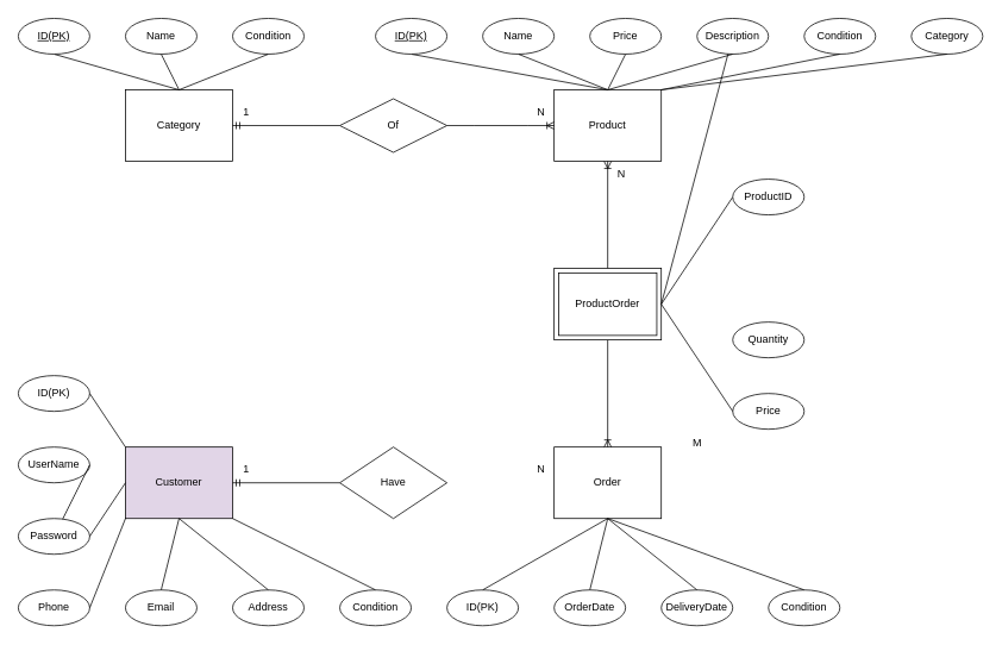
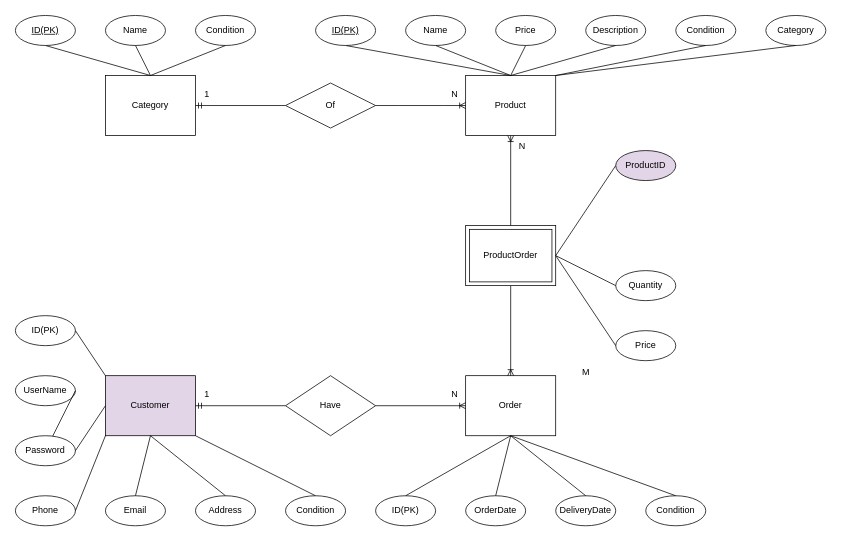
  <mxCell id="0" />
  <mxCell id="1" parent="0" />
  <mxCell id="2" value="Category" style="whiteSpace=wrap;html=1;align=center;direction=west;" vertex="1" parent="1"><mxGeometry x="140" y="100" width="120" height="80" as="geometry" /></mxCell>
  <mxCell id="3" value="Name" style="ellipse;whiteSpace=wrap;html=1;align=center;" vertex="1" parent="1"><mxGeometry x="140" width="80" height="40" as="geometry" y="20" /></mxCell>
  <mxCell id="4" value="Condition" style="ellipse;whiteSpace=wrap;html=1;align=center;" vertex="1" parent="1"><mxGeometry x="260" width="80" height="40" as="geometry" y="20" /></mxCell>
  <mxCell id="5" value="" style="endArrow=none;html=1;rounded=0;exitX=0.5;exitY=1;exitDx=0;exitDy=0;entryX=0.5;entryY=1;entryDx=0;entryDy=0;" edge="1" parent="1" target="2"><mxGeometry relative="1" as="geometry"><mxPoint x="60" y="60" as="sourcePoint" /><mxPoint x="240" y="140" as="targetPoint" /></mxGeometry></mxCell>
  <mxCell id="6" value="" style="endArrow=none;html=1;rounded=0;exitX=0.5;exitY=1;exitDx=0;exitDy=0;" edge="1" parent="1" source="3"><mxGeometry relative="1" as="geometry"><mxPoint x="230" y="120" as="sourcePoint" /><mxPoint x="200" y="100" as="targetPoint" /></mxGeometry></mxCell>
  <mxCell id="7" value="" style="endArrow=none;html=1;rounded=0;entryX=0.5;entryY=1;entryDx=0;entryDy=0;exitX=0.5;exitY=1;exitDx=0;exitDy=0;" edge="1" parent="1" source="2" target="4"><mxGeometry relative="1" as="geometry"><mxPoint x="280" y="140" as="sourcePoint" /><mxPoint x="440" y="140" as="targetPoint" /></mxGeometry></mxCell>
  <mxCell id="8" value="Product" style="whiteSpace=wrap;html=1;" vertex="1" parent="1"><mxGeometry x="620" y="100" width="120" height="80" as="geometry" /></mxCell>
  <mxCell id="9" value="" style="edgeStyle=entityRelationEdgeStyle;fontSize=12;html=1;endArrow=ERoneToMany;rounded=0;entryX=0;entryY=0.5;entryDx=0;entryDy=0;exitX=1;exitY=0.5;exitDx=0;exitDy=0;" edge="1" parent="1" target="8"><mxGeometry width="100" height="100" relative="1" as="geometry"><mxPoint x="500" y="140" as="sourcePoint" /><mxPoint x="620" y="300" as="targetPoint" /></mxGeometry></mxCell>
  <mxCell id="10" value="Name" style="ellipse;whiteSpace=wrap;html=1;align=center;" vertex="1" parent="1"><mxGeometry x="540" width="80" height="40" as="geometry" y="20" /></mxCell>
  <mxCell id="11" value="Price" style="ellipse;whiteSpace=wrap;html=1;align=center;" vertex="1" parent="1"><mxGeometry x="660" width="80" height="40" as="geometry" y="20" /></mxCell>
  <mxCell id="12" value="Description" style="ellipse;whiteSpace=wrap;html=1;align=center;" vertex="1" parent="1"><mxGeometry x="780" width="80" height="40" as="geometry" y="20" /></mxCell>
  <mxCell id="13" value="ID(PK)" style="ellipse;whiteSpace=wrap;html=1;align=center;fontStyle=4;" vertex="1" parent="1"><mxGeometry width="80" height="40" as="geometry" x="20" y="20" /></mxCell>
  <mxCell id="14" value="Condition" style="ellipse;whiteSpace=wrap;html=1;align=center;" vertex="1" parent="1"><mxGeometry x="900" width="80" height="40" as="geometry" y="20" /></mxCell>
  <mxCell id="15" value="Category" style="ellipse;whiteSpace=wrap;html=1;align=center;" vertex="1" parent="1"><mxGeometry x="1020" width="80" height="40" as="geometry" y="20" /></mxCell>
  <mxCell id="16" value="" style="endArrow=none;html=1;rounded=0;exitX=0.5;exitY=1;exitDx=0;exitDy=0;entryX=0.5;entryY=0;entryDx=0;entryDy=0;" edge="1" parent="1" target="8"><mxGeometry relative="1" as="geometry"><mxPoint x="460" y="60" as="sourcePoint" /><mxPoint x="640" y="80" as="targetPoint" /></mxGeometry></mxCell>
  <mxCell id="17" value="" style="endArrow=none;html=1;rounded=0;exitX=0.5;exitY=1;exitDx=0;exitDy=0;entryX=0.5;entryY=0;entryDx=0;entryDy=0;" edge="1" parent="1" source="10" target="8"><mxGeometry relative="1" as="geometry"><mxPoint x="620" y="80" as="sourcePoint" /><mxPoint x="780" y="80" as="targetPoint" /></mxGeometry></mxCell>
  <mxCell id="18" value="" style="endArrow=none;html=1;rounded=0;exitX=0.5;exitY=1;exitDx=0;exitDy=0;entryX=0.5;entryY=0;entryDx=0;entryDy=0;" edge="1" parent="1" source="11" target="8"><mxGeometry relative="1" as="geometry"><mxPoint x="670" y="80" as="sourcePoint" /><mxPoint x="830" y="80" as="targetPoint" /></mxGeometry></mxCell>
  <mxCell id="19" value="" style="endArrow=none;html=1;rounded=0;entryX=0.5;entryY=1;entryDx=0;entryDy=0;exitX=0.5;exitY=0;exitDx=0;exitDy=0;" edge="1" parent="1" source="8" target="12"><mxGeometry relative="1" as="geometry"><mxPoint x="750" y="90" as="sourcePoint" /><mxPoint x="910" y="90" as="targetPoint" /></mxGeometry></mxCell>
  <mxCell id="20" value="" style="endArrow=none;html=1;rounded=0;exitX=1;exitY=0;exitDx=0;exitDy=0;entryX=0.5;entryY=1;entryDx=0;entryDy=0;" edge="1" parent="1" source="8" target="14"><mxGeometry relative="1" as="geometry"><mxPoint x="790" y="90" as="sourcePoint" /><mxPoint x="950" y="90" as="targetPoint" /></mxGeometry></mxCell>
  <mxCell id="21" value="" style="endArrow=none;html=1;rounded=0;exitX=1;exitY=0;exitDx=0;exitDy=0;entryX=0.5;entryY=1;entryDx=0;entryDy=0;" edge="1" parent="1" source="8" target="15"><mxGeometry relative="1" as="geometry"><mxPoint x="920" y="100" as="sourcePoint" /><mxPoint x="1080" y="100" as="targetPoint" /></mxGeometry></mxCell>
  <mxCell id="22" value="ID(PK)" style="ellipse;whiteSpace=wrap;html=1;align=center;fontStyle=4;" vertex="1" parent="1"><mxGeometry x="420" width="80" height="40" as="geometry" y="20" /></mxCell>
  <mxCell id="23" value="Customer" style="whiteSpace=wrap;html=1;align=center;fillColor=#e1d5e7;" vertex="1" parent="1"><mxGeometry x="140" y="500" width="120" height="80" as="geometry" /></mxCell>
  <mxCell id="24" value="Order" style="whiteSpace=wrap;html=1;align=center;" vertex="1" parent="1"><mxGeometry x="620" y="500" width="120" height="80" as="geometry" /></mxCell>
  <mxCell id="25" value="Have" style="shape=rhombus;perimeter=rhombusPerimeter;whiteSpace=wrap;html=1;align=center;" vertex="1" parent="1"><mxGeometry x="380" y="500" width="120" height="80" as="geometry" /></mxCell>
  <mxCell id="26" value="Of" style="shape=rhombus;perimeter=rhombusPerimeter;whiteSpace=wrap;html=1;align=center;" vertex="1" parent="1"><mxGeometry x="380" y="110" width="120" height="60" as="geometry" /></mxCell>
  <mxCell id="27" value="" style="edgeStyle=entityRelationEdgeStyle;fontSize=12;html=1;endArrow=ERmandOne;rounded=0;entryX=0;entryY=0.5;entryDx=0;entryDy=0;exitX=0;exitY=0.5;exitDx=0;exitDy=0;" edge="1" parent="1" source="26" target="2"><mxGeometry width="100" height="100" relative="1" as="geometry"><mxPoint x="270" y="270" as="sourcePoint" /><mxPoint x="370" y="170" as="targetPoint" /></mxGeometry></mxCell>
  <mxCell id="28" value="ID(PK)" style="ellipse;whiteSpace=wrap;html=1;align=center;" vertex="1" parent="1"><mxGeometry y="420" width="80" height="40" as="geometry" x="20" /></mxCell>
  <mxCell id="29" value="UserName" style="ellipse;whiteSpace=wrap;html=1;align=center;" vertex="1" parent="1"><mxGeometry y="500" width="80" height="40" as="geometry" x="20" /></mxCell>
  <mxCell id="30" value="Password" style="ellipse;whiteSpace=wrap;html=1;align=center;" vertex="1" parent="1"><mxGeometry y="580" width="80" height="40" as="geometry" x="20" /></mxCell>
  <mxCell id="31" value="Phone" style="ellipse;whiteSpace=wrap;html=1;align=center;" vertex="1" parent="1"><mxGeometry y="660" width="80" height="40" as="geometry" x="20" /></mxCell>
  <mxCell id="32" value="Email" style="ellipse;whiteSpace=wrap;html=1;align=center;" vertex="1" parent="1"><mxGeometry x="140" y="660" width="80" height="40" as="geometry" /></mxCell>
  <mxCell id="33" value="Address" style="ellipse;whiteSpace=wrap;html=1;align=center;" vertex="1" parent="1"><mxGeometry x="260" y="660" width="80" height="40" as="geometry" /></mxCell>
  <mxCell id="34" value="Condition" style="ellipse;whiteSpace=wrap;html=1;align=center;" vertex="1" parent="1"><mxGeometry x="380" y="660" width="80" height="40" as="geometry" /></mxCell>
  <mxCell id="35" value="" style="endArrow=none;html=1;rounded=0;exitX=1;exitY=0.5;exitDx=0;exitDy=0;entryX=0;entryY=0;entryDx=0;entryDy=0;" edge="1" parent="1" source="28" target="23"><mxGeometry relative="1" as="geometry"><mxPoint x="110" y="450" as="sourcePoint" /><mxPoint x="270" y="450" as="targetPoint" /></mxGeometry></mxCell>
  <mxCell id="36" value="" style="endArrow=none;html=1;rounded=0;exitX=1;exitY=0.5;exitDx=0;exitDy=0;" edge="1" parent="1" source="29" target="30"><mxGeometry relative="1" as="geometry"><mxPoint y="560" as="sourcePoint" x="20" /><mxPoint x="180" y="560" as="targetPoint" /></mxGeometry></mxCell>
  <mxCell id="37" value="" style="endArrow=none;html=1;rounded=0;exitX=1;exitY=0.5;exitDx=0;exitDy=0;entryX=0;entryY=0.5;entryDx=0;entryDy=0;" edge="1" parent="1" source="30" target="23"><mxGeometry relative="1" as="geometry"><mxPoint x="120" y="610" as="sourcePoint" /><mxPoint x="280" y="610" as="targetPoint" /></mxGeometry></mxCell>
  <mxCell id="38" value="" style="endArrow=none;html=1;rounded=0;exitX=1;exitY=0.5;exitDx=0;exitDy=0;entryX=0;entryY=1;entryDx=0;entryDy=0;" edge="1" parent="1" source="31" target="23"><mxGeometry relative="1" as="geometry"><mxPoint x="130" y="620" as="sourcePoint" /><mxPoint x="290" y="620" as="targetPoint" /></mxGeometry></mxCell>
  <mxCell id="39" value="" style="endArrow=none;html=1;rounded=0;exitX=0.5;exitY=0;exitDx=0;exitDy=0;entryX=0.5;entryY=1;entryDx=0;entryDy=0;" edge="1" parent="1" source="32" target="23"><mxGeometry relative="1" as="geometry"><mxPoint x="170" y="620" as="sourcePoint" /><mxPoint x="330" y="620" as="targetPoint" /></mxGeometry></mxCell>
  <mxCell id="40" value="" style="endArrow=none;html=1;rounded=0;exitX=0.5;exitY=1;exitDx=0;exitDy=0;entryX=0.5;entryY=0;entryDx=0;entryDy=0;" edge="1" parent="1" source="23" target="33"><mxGeometry relative="1" as="geometry"><mxPoint x="220" y="620" as="sourcePoint" /><mxPoint x="380" y="620" as="targetPoint" /></mxGeometry></mxCell>
  <mxCell id="41" value="" style="endArrow=none;html=1;rounded=0;exitX=1;exitY=1;exitDx=0;exitDy=0;entryX=0.5;entryY=0;entryDx=0;entryDy=0;" edge="1" parent="1" source="23" target="34"><mxGeometry relative="1" as="geometry"><mxPoint x="290" y="610" as="sourcePoint" /><mxPoint x="450" y="610" as="targetPoint" /></mxGeometry></mxCell>
  <mxCell id="42" value="1" style="text;html=1;align=center;verticalAlign=middle;resizable=0;points=[];autosize=1;strokeColor=none;fillColor=none;" vertex="1" parent="1"><mxGeometry x="260" y="110" width="30" height="30" as="geometry" /></mxCell>
  <mxCell id="43" value="N" style="text;html=1;align=center;verticalAlign=middle;resizable=0;points=[];autosize=1;strokeColor=none;fillColor=none;" vertex="1" parent="1"><mxGeometry x="590" y="110" width="30" height="30" as="geometry" /></mxCell>
  <mxCell id="44" value="" style="fontSize=12;html=1;endArrow=ERoneToMany;rounded=0;entryX=0.5;entryY=1;entryDx=0;entryDy=0;" edge="1" parent="1" target="8"><mxGeometry width="100" height="100" relative="1" as="geometry"><mxPoint x="680" y="300" as="sourcePoint" /><mxPoint x="660" y="220" as="targetPoint" /></mxGeometry></mxCell>
  <mxCell id="45" value="" style="fontSize=12;html=1;endArrow=ERoneToMany;rounded=0;entryX=0.5;entryY=0;entryDx=0;entryDy=0;exitX=0.5;exitY=1;exitDx=0;exitDy=0;" edge="1" parent="1" target="24"><mxGeometry width="100" height="100" relative="1" as="geometry"><mxPoint x="680" y="380" as="sourcePoint" /><mxPoint x="610" y="390" as="targetPoint" /></mxGeometry></mxCell>
  <mxCell id="46" value="N" style="text;html=1;align=center;verticalAlign=middle;resizable=0;points=[];autosize=1;strokeColor=none;fillColor=none;" vertex="1" parent="1"><mxGeometry x="680" y="180" width="30" height="30" as="geometry" /></mxCell>
  <mxCell id="47" value="M" style="text;html=1;align=center;verticalAlign=middle;resizable=0;points=[];autosize=1;strokeColor=none;fillColor=none;" vertex="1" parent="1"><mxGeometry x="765" y="480" width="30" height="30" as="geometry" /></mxCell>
+ <mxCell id="48" value="" style="fontSize=12;html=1;endArrow=ERoneToMany;rounded=0;entryX=0;entryY=0.5;entryDx=0;entryDy=0;exitX=1;exitY=0.5;exitDx=0;exitDy=0;" edge="1" parent="1" source="25" target="24"><mxGeometry width="100" height="100" relative="1" as="geometry"><mxPoint x="390" y="450" as="sourcePoint" /><mxPoint x="490" y="350" as="targetPoint" /></mxGeometry></mxCell>
  <mxCell id="49" value="" style="fontSize=12;html=1;endArrow=ERmandOne;rounded=0;entryX=1;entryY=0.5;entryDx=0;entryDy=0;exitX=0;exitY=0.5;exitDx=0;exitDy=0;" edge="1" parent="1" source="25" target="23"><mxGeometry width="100" height="100" relative="1" as="geometry"><mxPoint x="310" y="470" as="sourcePoint" /><mxPoint x="410" y="370" as="targetPoint" /></mxGeometry></mxCell>
  <mxCell id="50" value="ID(PK)" style="ellipse;whiteSpace=wrap;html=1;align=center;" vertex="1" parent="1"><mxGeometry x="500" y="660" width="80" height="40" as="geometry" /></mxCell>
  <mxCell id="51" value="OrderDate" style="ellipse;whiteSpace=wrap;html=1;align=center;" vertex="1" parent="1"><mxGeometry x="620" y="660" width="80" height="40" as="geometry" /></mxCell>
  <mxCell id="52" value="DeliveryDate" style="ellipse;whiteSpace=wrap;html=1;align=center;" vertex="1" parent="1"><mxGeometry x="740" y="660" width="80" height="40" as="geometry" /></mxCell>
  <mxCell id="53" value="Condition" style="ellipse;whiteSpace=wrap;html=1;align=center;" vertex="1" parent="1"><mxGeometry x="860" y="660" width="80" height="40" as="geometry" /></mxCell>
  <mxCell id="54" value="" style="endArrow=none;html=1;rounded=0;entryX=0.5;entryY=1;entryDx=0;entryDy=0;exitX=0.5;exitY=0;exitDx=0;exitDy=0;" edge="1" parent="1" source="50" target="24"><mxGeometry relative="1" as="geometry"><mxPoint x="520" y="610" as="sourcePoint" /><mxPoint x="680" y="610" as="targetPoint" /></mxGeometry></mxCell>
  <mxCell id="55" value="" style="endArrow=none;html=1;rounded=0;entryX=0.5;entryY=1;entryDx=0;entryDy=0;exitX=0.5;exitY=0;exitDx=0;exitDy=0;" edge="1" parent="1" source="51" target="24"><mxGeometry relative="1" as="geometry"><mxPoint x="630" y="630" as="sourcePoint" /><mxPoint x="790" y="630" as="targetPoint" /></mxGeometry></mxCell>
  <mxCell id="56" value="" style="endArrow=none;html=1;rounded=0;exitX=0.5;exitY=1;exitDx=0;exitDy=0;entryX=0.5;entryY=0;entryDx=0;entryDy=0;" edge="1" parent="1" source="24" target="52"><mxGeometry relative="1" as="geometry"><mxPoint x="710" y="610" as="sourcePoint" /><mxPoint x="870" y="610" as="targetPoint" /></mxGeometry></mxCell>
  <mxCell id="57" value="" style="endArrow=none;html=1;rounded=0;exitX=0.5;exitY=1;exitDx=0;exitDy=0;entryX=0.5;entryY=0;entryDx=0;entryDy=0;" edge="1" parent="1" source="24" target="53"><mxGeometry relative="1" as="geometry"><mxPoint x="760" y="600" as="sourcePoint" /><mxPoint x="920" y="600" as="targetPoint" /></mxGeometry></mxCell>
  <mxCell id="58" value="N" style="text;html=1;align=center;verticalAlign=middle;resizable=0;points=[];autosize=1;strokeColor=none;fillColor=none;" vertex="1" parent="1"><mxGeometry x="590" y="510" width="30" height="30" as="geometry" /></mxCell>
  <mxCell id="59" value="1" style="text;html=1;align=center;verticalAlign=middle;resizable=0;points=[];autosize=1;strokeColor=none;fillColor=none;" vertex="1" parent="1"><mxGeometry x="260" y="510" width="30" height="30" as="geometry" /></mxCell>
  <mxCell id="60" value="ProductOrder" style="shape=ext;margin=3;double=1;whiteSpace=wrap;html=1;align=center;" vertex="1" parent="1"><mxGeometry x="620" y="300" width="120" height="80" as="geometry" /></mxCell>
  <mxCell id="61" value="Quantity" style="ellipse;whiteSpace=wrap;html=1;align=center;" vertex="1" parent="1"><mxGeometry x="820" y="360" width="80" height="40" as="geometry" /></mxCell>
  <mxCell id="62" value="Price" style="ellipse;whiteSpace=wrap;html=1;align=center;" vertex="1" parent="1"><mxGeometry x="820" y="440" width="80" height="40" as="geometry" /></mxCell>
  <mxCell id="63" value="" style="endArrow=none;html=1;rounded=0;entryX=0;entryY=0.5;entryDx=0;entryDy=0;exitX=1;exitY=0.5;exitDx=0;exitDy=0;" edge="1" parent="1" source="60"><mxGeometry relative="1" as="geometry"><mxPoint x="690" y="250" as="sourcePoint" /><mxPoint x="820" y="220" as="targetPoint" /></mxGeometry></mxCell>
- <mxCell id="64" value="" style="endArrow=none;html=1;rounded=0;exitX=1;exitY=0.5;exitDx=0;exitDy=0;" edge="1" parent="1" source="60" target="12"><mxGeometry relative="1" as="geometry"><mxPoint x="690" y="430" as="sourcePoint" /><mxPoint x="850" y="430" as="targetPoint" /></mxGeometry></mxCell>
+ <mxCell id="64" value="" style="endArrow=none;html=1;rounded=0;entryX=0;entryY=0.5;entryDx=0;entryDy=0;exitX=1;exitY=0.5;exitDx=0;exitDy=0;" edge="1" parent="1" source="60" target="61"><mxGeometry relative="1" as="geometry"><mxPoint x="690" y="430" as="sourcePoint" /><mxPoint x="850" y="430" as="targetPoint" /></mxGeometry></mxCell>
  <mxCell id="65" value="" style="endArrow=none;html=1;rounded=0;entryX=0;entryY=0.5;entryDx=0;entryDy=0;exitX=1;exitY=0.5;exitDx=0;exitDy=0;" edge="1" parent="1" source="60" target="62"><mxGeometry relative="1" as="geometry"><mxPoint x="670" y="430" as="sourcePoint" /><mxPoint x="830" y="430" as="targetPoint" /></mxGeometry></mxCell>
- <mxCell id="66" value="ProductID" style="ellipse;whiteSpace=wrap;html=1;align=center;" vertex="1" parent="1"><mxGeometry x="820" y="200" width="80" height="40" as="geometry" /></mxCell>
+ <mxCell id="66" value="ProductID" style="ellipse;whiteSpace=wrap;html=1;align=center;fillColor=#e1d5e7;" vertex="1" parent="1"><mxGeometry x="820" y="200" width="80" height="40" as="geometry" /></mxCell>
